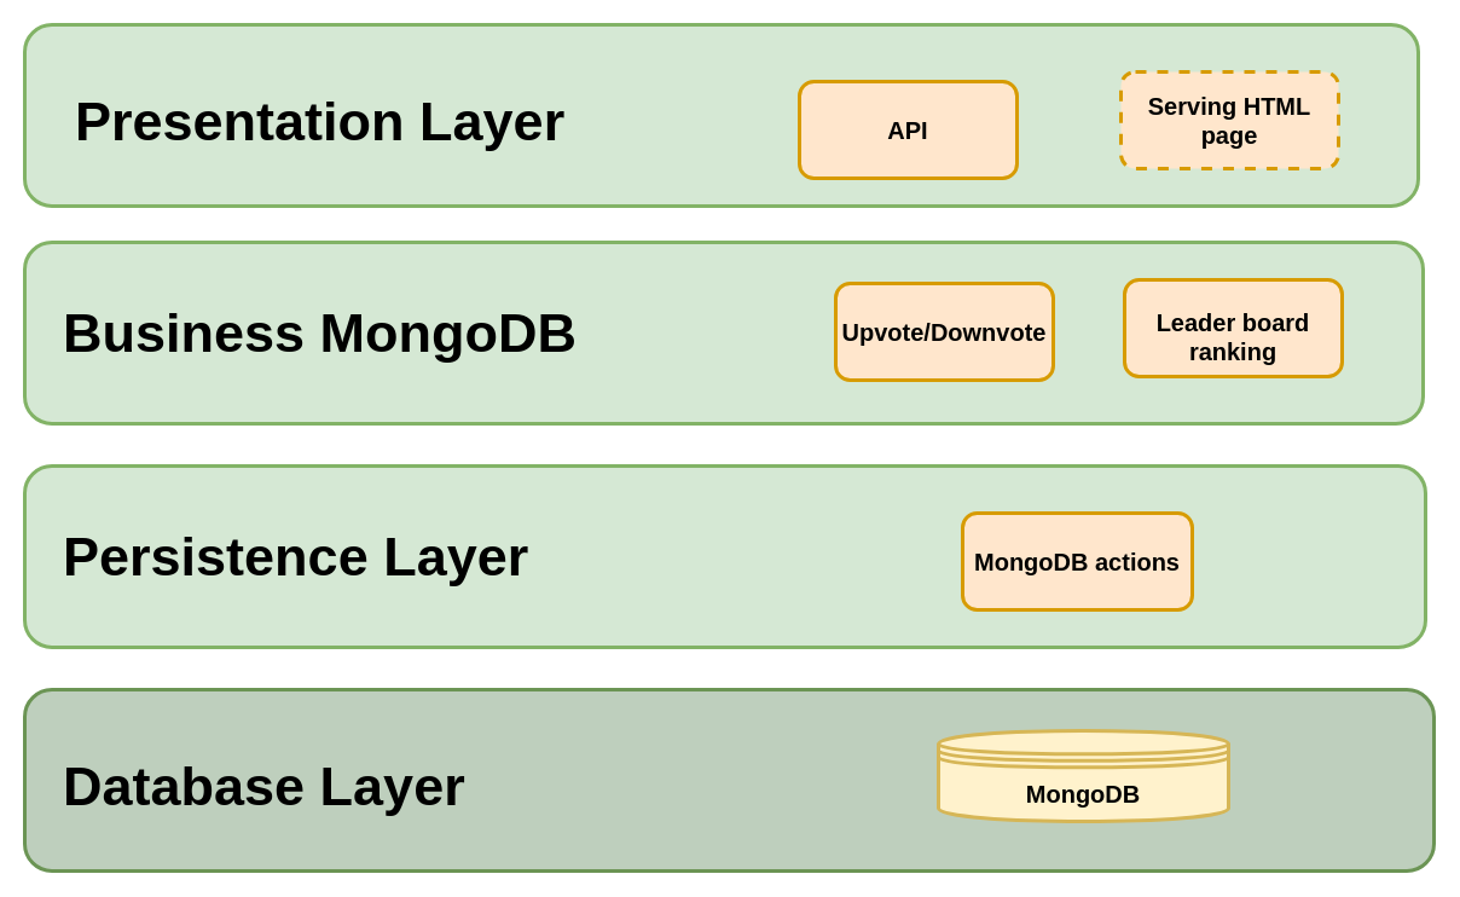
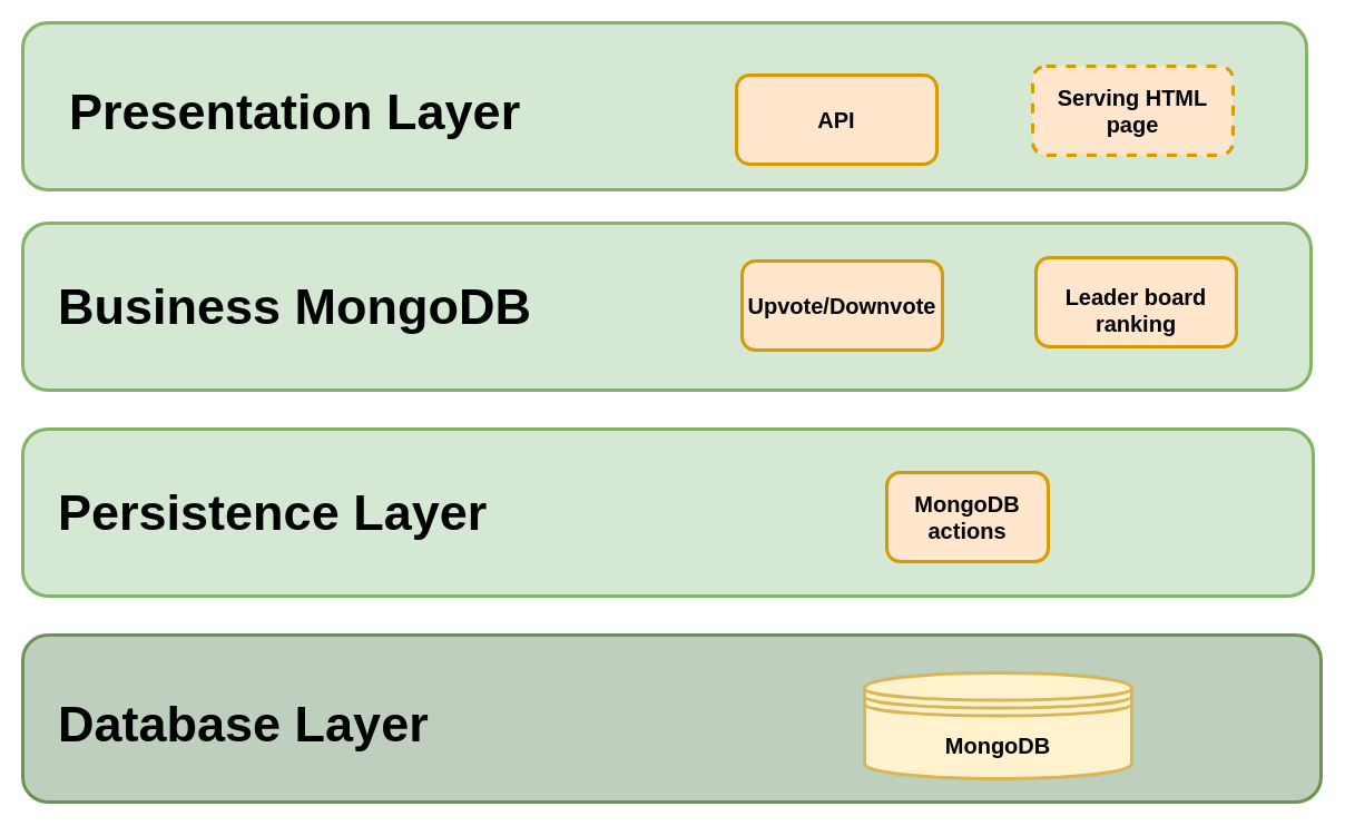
  <mxCell id="0" />
  <mxCell id="1" parent="0" />
  <mxCell id="2" value="" style="rounded=1;whiteSpace=wrap;html=1;fillColor=#d5e8d4;strokeColor=#82b366;strokeWidth=3;" parent="1" vertex="1"><mxGeometry x="20" y="20" width="1153" height="150" as="geometry" /></mxCell>
  <mxCell id="3" value="" style="rounded=1;whiteSpace=wrap;html=1;fillColor=#d5e8d4;strokeColor=#82b366;strokeWidth=3;" parent="1" vertex="1"><mxGeometry x="20" y="200" width="1157" height="150" as="geometry" /></mxCell>
  <mxCell id="4" value="" style="rounded=1;whiteSpace=wrap;html=1;fillColor=#d5e8d4;strokeColor=#82b366;strokeWidth=3;" parent="1" vertex="1"><mxGeometry x="20" y="385" width="1159" height="150" as="geometry" /></mxCell>
  <mxCell id="5" value="" style="rounded=1;whiteSpace=wrap;html=1;strokeColor=#6B9454;fillColor=#BECFBD;strokeWidth=3;" parent="1" vertex="1"><mxGeometry x="20" y="570" width="1166" height="150" as="geometry" /></mxCell>
  <mxCell id="6" value="&lt;div align=&quot;left&quot;&gt;&lt;font style=&quot;font-size: 45px&quot;&gt;&lt;b&gt;Presentation Layer &lt;/b&gt;&lt;/font&gt;&lt;/div&gt;" style="text;html=1;strokeColor=none;fillColor=none;align=left;verticalAlign=middle;whiteSpace=wrap;rounded=0;" parent="1" vertex="1"><mxGeometry x="60" y="90" width="440" height="20" as="geometry" /></mxCell>
  <mxCell id="7" value="&lt;div align=&quot;left&quot;&gt;&lt;font style=&quot;font-size: 45px&quot;&gt;&lt;b&gt;Business MongoDB &lt;/b&gt;&lt;/font&gt;&lt;/div&gt;" style="text;html=1;strokeColor=none;fillColor=none;align=left;verticalAlign=middle;whiteSpace=wrap;rounded=0;" parent="1" vertex="1"><mxGeometry x="50" y="265" width="440" height="20" as="geometry" /></mxCell>
  <mxCell id="8" value="&lt;div align=&quot;left&quot;&gt;&lt;font style=&quot;font-size: 45px&quot;&gt;&lt;b&gt;Persistence Layer&lt;br&gt;&lt;/b&gt;&lt;/font&gt;&lt;/div&gt;" style="text;html=1;strokeColor=none;fillColor=none;align=left;verticalAlign=middle;whiteSpace=wrap;rounded=0;" parent="1" vertex="1"><mxGeometry x="50" y="450" width="440" height="20" as="geometry" /></mxCell>
  <mxCell id="9" value="&lt;div align=&quot;left&quot;&gt;&lt;font style=&quot;font-size: 45px&quot;&gt;&lt;b&gt;Database Layer&lt;br&gt;&lt;/b&gt;&lt;/font&gt;&lt;/div&gt;" style="text;html=1;strokeColor=none;fillColor=none;align=left;verticalAlign=middle;whiteSpace=wrap;rounded=0;" parent="1" vertex="1"><mxGeometry x="50" y="640" width="440" height="20" as="geometry" /></mxCell>
  <mxCell id="10" value="&lt;font style=&quot;font-size: 20px&quot;&gt;&lt;b&gt;&lt;font style=&quot;font-size: 20px&quot;&gt;API&lt;/font&gt;&lt;/b&gt;&lt;/font&gt;" style="rounded=1;whiteSpace=wrap;html=1;strokeColor=#d79b00;strokeWidth=3;fillColor=#ffe6cc;" parent="1" vertex="1"><mxGeometry x="661" y="67" width="180" height="80" as="geometry" /></mxCell>
  <mxCell id="11" value="&lt;font style=&quot;font-size: 20px&quot;&gt;&lt;b&gt;&lt;font style=&quot;font-size: 20px&quot;&gt;Serving HTML page&lt;br&gt;&lt;/font&gt;&lt;/b&gt;&lt;/font&gt;" style="rounded=1;whiteSpace=wrap;html=1;strokeColor=#d79b00;strokeWidth=3;fillColor=#ffe6cc;dashed=1;" parent="1" vertex="1"><mxGeometry x="927" y="59" width="180" height="80" as="geometry" /></mxCell>
- <mxCell id="12" value="&lt;font style=&quot;font-size: 20px&quot;&gt;&lt;b&gt;&lt;font style=&quot;font-size: 20px&quot;&gt;Upvote/Downvote&lt;/font&gt;&lt;/b&gt;&lt;/font&gt;" style="rounded=1;whiteSpace=wrap;html=1;strokeColor=#d79b00;strokeWidth=3;fillColor=#ffe6cc;" parent="1" vertex="1"><mxGeometry x="691" y="234" width="180" height="80" as="geometry" /></mxCell>
+ <mxCell id="12" value="&lt;font style=&quot;font-size: 20px&quot;&gt;&lt;b&gt;&lt;font style=&quot;font-size: 20px&quot;&gt;Upvote/Downvote&lt;/font&gt;&lt;/b&gt;&lt;/font&gt;" style="rounded=1;whiteSpace=wrap;html=1;strokeColor=#d79b00;strokeWidth=3;fillColor=#ffe6cc;" parent="1" vertex="1"><mxGeometry x="666" y="234" width="180" height="80" as="geometry" /></mxCell>
  <mxCell id="13" value="&lt;br&gt;&lt;font style=&quot;font-size: 20px&quot;&gt;&lt;b&gt;&lt;font style=&quot;font-size: 20px&quot;&gt;Leader board ranking&lt;br&gt;&lt;/font&gt;&lt;/b&gt;&lt;/font&gt;" style="rounded=1;whiteSpace=wrap;html=1;strokeColor=#d79b00;strokeWidth=3;fillColor=#ffe6cc;" parent="1" vertex="1"><mxGeometry x="930" y="231" width="180" height="80" as="geometry" /></mxCell>
- <mxCell id="14" value="&lt;font style=&quot;font-size: 20px&quot;&gt;&lt;b&gt;&lt;font style=&quot;font-size: 20px&quot;&gt;MongoDB actions&lt;br&gt;&lt;/font&gt;&lt;/b&gt;&lt;/font&gt;" style="rounded=1;whiteSpace=wrap;html=1;strokeColor=#d79b00;strokeWidth=3;fillColor=#ffe6cc;" parent="1" vertex="1"><mxGeometry x="796" y="424" width="190" height="80" as="geometry" /></mxCell>
- <mxCell id="15" value="&lt;font style=&quot;font-size: 20px&quot;&gt;&lt;b&gt;MongoDB&lt;/b&gt;&lt;/font&gt;" style="shape=datastore;whiteSpace=wrap;html=1;strokeColor=#d6b656;strokeWidth=3;fillColor=#fff2cc;" parent="1" vertex="1"><mxGeometry x="776" y="604" width="240" height="75" as="geometry" /></mxCell>
+ <mxCell id="14" value="&lt;font style=&quot;font-size: 20px&quot;&gt;&lt;b&gt;&lt;font style=&quot;font-size: 20px&quot;&gt;MongoDB actions&lt;br&gt;&lt;/font&gt;&lt;/b&gt;&lt;/font&gt;" style="rounded=1;whiteSpace=wrap;html=1;strokeColor=#d79b00;strokeWidth=3;fillColor=#ffe6cc;" parent="1" vertex="1"><mxGeometry x="796" y="424" width="145" height="80" as="geometry" /></mxCell>
+ <mxCell id="15" value="&lt;font style=&quot;font-size: 20px&quot;&gt;&lt;b&gt;MongoDB&lt;/b&gt;&lt;/font&gt;" style="shape=datastore;whiteSpace=wrap;html=1;strokeColor=#d6b656;strokeWidth=3;fillColor=#fff2cc;" parent="1" vertex="1"><mxGeometry x="776" y="604" width="240" height="95" as="geometry" /></mxCell>
